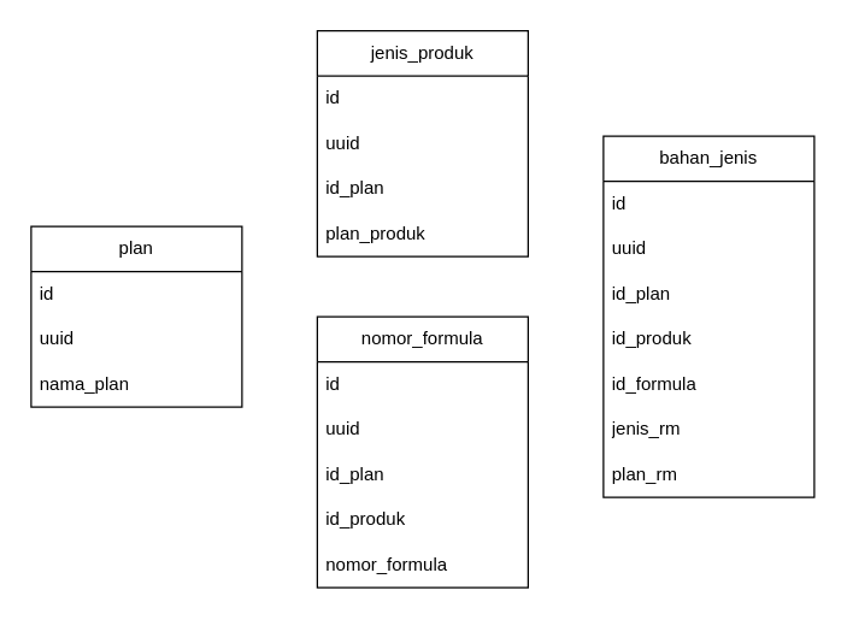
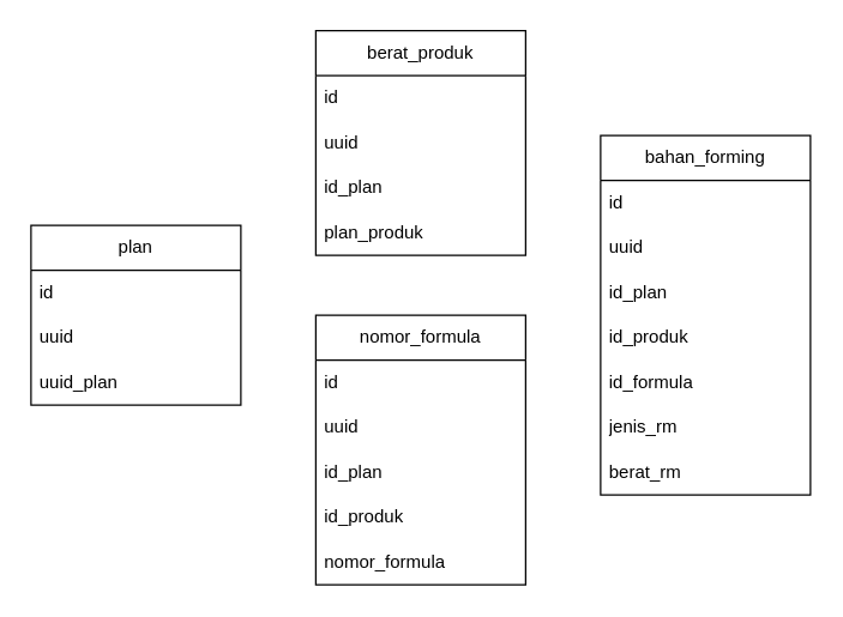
  <mxCell id="0" />
  <mxCell id="1" parent="0" />
  <mxCell id="2" value="plan" style="swimlane;fontStyle=0;childLayout=stackLayout;horizontal=1;startSize=30;horizontalStack=0;resizeParent=1;resizeParentMax=0;resizeLast=0;collapsible=1;marginBottom=0;whiteSpace=wrap;html=1;" vertex="1" parent="1"><mxGeometry x="20" y="150" width="140" height="120" as="geometry" /></mxCell>
  <mxCell id="3" value="id" style="text;strokeColor=none;fillColor=none;align=left;verticalAlign=middle;spacingLeft=4;spacingRight=4;overflow=hidden;points=[[0,0.5],[1,0.5]];portConstraint=eastwest;rotatable=0;whiteSpace=wrap;html=1;" vertex="1" parent="2"><mxGeometry y="30" width="140" height="30" as="geometry" /></mxCell>
  <mxCell id="4" value="uuid" style="text;strokeColor=none;fillColor=none;align=left;verticalAlign=middle;spacingLeft=4;spacingRight=4;overflow=hidden;points=[[0,0.5],[1,0.5]];portConstraint=eastwest;rotatable=0;whiteSpace=wrap;html=1;" vertex="1" parent="2"><mxGeometry y="60" width="140" height="30" as="geometry" /></mxCell>
- <mxCell id="5" value="nama_plan" style="text;strokeColor=none;fillColor=none;align=left;verticalAlign=middle;spacingLeft=4;spacingRight=4;overflow=hidden;points=[[0,0.5],[1,0.5]];portConstraint=eastwest;rotatable=0;whiteSpace=wrap;html=1;" vertex="1" parent="2"><mxGeometry y="90" width="140" height="30" as="geometry" /></mxCell>
+ <mxCell id="5" value="uuid_plan" style="text;strokeColor=none;fillColor=none;align=left;verticalAlign=middle;spacingLeft=4;spacingRight=4;overflow=hidden;points=[[0,0.5],[1,0.5]];portConstraint=eastwest;rotatable=0;whiteSpace=wrap;html=1;" vertex="1" parent="2"><mxGeometry y="90" width="140" height="30" as="geometry" /></mxCell>
  <mxCell id="6" value="nomor_formula" style="swimlane;fontStyle=0;childLayout=stackLayout;horizontal=1;startSize=30;horizontalStack=0;resizeParent=1;resizeParentMax=0;resizeLast=0;collapsible=1;marginBottom=0;whiteSpace=wrap;html=1;" vertex="1" parent="1"><mxGeometry x="210" y="210" width="140" height="180" as="geometry" /></mxCell>
  <mxCell id="7" value="id" style="text;strokeColor=none;fillColor=none;align=left;verticalAlign=middle;spacingLeft=4;spacingRight=4;overflow=hidden;points=[[0,0.5],[1,0.5]];portConstraint=eastwest;rotatable=0;whiteSpace=wrap;html=1;" vertex="1" parent="6"><mxGeometry y="30" width="140" height="30" as="geometry" /></mxCell>
  <mxCell id="8" value="uuid" style="text;strokeColor=none;fillColor=none;align=left;verticalAlign=middle;spacingLeft=4;spacingRight=4;overflow=hidden;points=[[0,0.5],[1,0.5]];portConstraint=eastwest;rotatable=0;whiteSpace=wrap;html=1;" vertex="1" parent="6"><mxGeometry y="60" width="140" height="30" as="geometry" /></mxCell>
  <mxCell id="9" value="id_plan" style="text;strokeColor=none;fillColor=none;align=left;verticalAlign=middle;spacingLeft=4;spacingRight=4;overflow=hidden;points=[[0,0.5],[1,0.5]];portConstraint=eastwest;rotatable=0;whiteSpace=wrap;html=1;" vertex="1" parent="6"><mxGeometry y="90" width="140" height="30" as="geometry" /></mxCell>
  <mxCell id="10" value="id_produk" style="text;strokeColor=none;fillColor=none;align=left;verticalAlign=middle;spacingLeft=4;spacingRight=4;overflow=hidden;points=[[0,0.5],[1,0.5]];portConstraint=eastwest;rotatable=0;whiteSpace=wrap;html=1;" vertex="1" parent="6"><mxGeometry y="120" width="140" height="30" as="geometry" /></mxCell>
  <mxCell id="11" value="nomor_formula" style="text;strokeColor=none;fillColor=none;align=left;verticalAlign=middle;spacingLeft=4;spacingRight=4;overflow=hidden;points=[[0,0.5],[1,0.5]];portConstraint=eastwest;rotatable=0;whiteSpace=wrap;html=1;" vertex="1" parent="6"><mxGeometry y="150" width="140" height="30" as="geometry" /></mxCell>
- <mxCell id="12" value="jenis_produk" style="swimlane;fontStyle=0;childLayout=stackLayout;horizontal=1;startSize=30;horizontalStack=0;resizeParent=1;resizeParentMax=0;resizeLast=0;collapsible=1;marginBottom=0;whiteSpace=wrap;html=1;" vertex="1" parent="1"><mxGeometry x="210" y="20" width="140" height="150" as="geometry" /></mxCell>
+ <mxCell id="12" value="berat_produk" style="swimlane;fontStyle=0;childLayout=stackLayout;horizontal=1;startSize=30;horizontalStack=0;resizeParent=1;resizeParentMax=0;resizeLast=0;collapsible=1;marginBottom=0;whiteSpace=wrap;html=1;" vertex="1" parent="1"><mxGeometry x="210" y="20" width="140" height="150" as="geometry" /></mxCell>
  <mxCell id="13" value="id" style="text;strokeColor=none;fillColor=none;align=left;verticalAlign=middle;spacingLeft=4;spacingRight=4;overflow=hidden;points=[[0,0.5],[1,0.5]];portConstraint=eastwest;rotatable=0;whiteSpace=wrap;html=1;" vertex="1" parent="12"><mxGeometry y="30" width="140" height="30" as="geometry" /></mxCell>
  <mxCell id="14" value="uuid" style="text;strokeColor=none;fillColor=none;align=left;verticalAlign=middle;spacingLeft=4;spacingRight=4;overflow=hidden;points=[[0,0.5],[1,0.5]];portConstraint=eastwest;rotatable=0;whiteSpace=wrap;html=1;" vertex="1" parent="12"><mxGeometry y="60" width="140" height="30" as="geometry" /></mxCell>
  <mxCell id="15" value="id_plan" style="text;strokeColor=none;fillColor=none;align=left;verticalAlign=middle;spacingLeft=4;spacingRight=4;overflow=hidden;points=[[0,0.5],[1,0.5]];portConstraint=eastwest;rotatable=0;whiteSpace=wrap;html=1;" vertex="1" parent="12"><mxGeometry y="90" width="140" height="30" as="geometry" /></mxCell>
  <mxCell id="16" value="plan_produk" style="text;strokeColor=none;fillColor=none;align=left;verticalAlign=middle;spacingLeft=4;spacingRight=4;overflow=hidden;points=[[0,0.5],[1,0.5]];portConstraint=eastwest;rotatable=0;whiteSpace=wrap;html=1;" vertex="1" parent="12"><mxGeometry y="120" width="140" height="30" as="geometry" /></mxCell>
- <mxCell id="17" value="bahan_jenis" style="swimlane;fontStyle=0;childLayout=stackLayout;horizontal=1;startSize=30;horizontalStack=0;resizeParent=1;resizeParentMax=0;resizeLast=0;collapsible=1;marginBottom=0;whiteSpace=wrap;html=1;" vertex="1" parent="1"><mxGeometry x="400" y="90" width="140" height="240" as="geometry"><mxRectangle x="500" y="130" width="120" height="30" as="alternateBounds" /></mxGeometry></mxCell>
+ <mxCell id="17" value="bahan_forming" style="swimlane;fontStyle=0;childLayout=stackLayout;horizontal=1;startSize=30;horizontalStack=0;resizeParent=1;resizeParentMax=0;resizeLast=0;collapsible=1;marginBottom=0;whiteSpace=wrap;html=1;" vertex="1" parent="1"><mxGeometry x="400" y="90" width="140" height="240" as="geometry"><mxRectangle x="500" y="130" width="120" height="30" as="alternateBounds" /></mxGeometry></mxCell>
  <mxCell id="18" value="id" style="text;strokeColor=none;fillColor=none;align=left;verticalAlign=middle;spacingLeft=4;spacingRight=4;overflow=hidden;points=[[0,0.5],[1,0.5]];portConstraint=eastwest;rotatable=0;whiteSpace=wrap;html=1;" vertex="1" parent="17"><mxGeometry y="30" width="140" height="30" as="geometry" /></mxCell>
  <mxCell id="19" value="uuid" style="text;strokeColor=none;fillColor=none;align=left;verticalAlign=middle;spacingLeft=4;spacingRight=4;overflow=hidden;points=[[0,0.5],[1,0.5]];portConstraint=eastwest;rotatable=0;whiteSpace=wrap;html=1;" vertex="1" parent="17"><mxGeometry y="60" width="140" height="30" as="geometry" /></mxCell>
  <mxCell id="20" value="id_plan" style="text;strokeColor=none;fillColor=none;align=left;verticalAlign=middle;spacingLeft=4;spacingRight=4;overflow=hidden;points=[[0,0.5],[1,0.5]];portConstraint=eastwest;rotatable=0;whiteSpace=wrap;html=1;" vertex="1" parent="17"><mxGeometry y="90" width="140" height="30" as="geometry" /></mxCell>
  <mxCell id="21" value="id_produk" style="text;strokeColor=none;fillColor=none;align=left;verticalAlign=middle;spacingLeft=4;spacingRight=4;overflow=hidden;points=[[0,0.5],[1,0.5]];portConstraint=eastwest;rotatable=0;whiteSpace=wrap;html=1;" vertex="1" parent="17"><mxGeometry y="120" width="140" height="30" as="geometry" /></mxCell>
  <mxCell id="22" value="id_formula" style="text;strokeColor=none;fillColor=none;align=left;verticalAlign=middle;spacingLeft=4;spacingRight=4;overflow=hidden;points=[[0,0.5],[1,0.5]];portConstraint=eastwest;rotatable=0;whiteSpace=wrap;html=1;" vertex="1" parent="17"><mxGeometry y="150" width="140" height="30" as="geometry" /></mxCell>
  <mxCell id="23" value="jenis_rm" style="text;strokeColor=none;fillColor=none;align=left;verticalAlign=middle;spacingLeft=4;spacingRight=4;overflow=hidden;points=[[0,0.5],[1,0.5]];portConstraint=eastwest;rotatable=0;whiteSpace=wrap;html=1;" vertex="1" parent="17"><mxGeometry y="180" width="140" height="30" as="geometry" /></mxCell>
- <mxCell id="24" value="plan_rm" style="text;strokeColor=none;fillColor=none;align=left;verticalAlign=middle;spacingLeft=4;spacingRight=4;overflow=hidden;points=[[0,0.5],[1,0.5]];portConstraint=eastwest;rotatable=0;whiteSpace=wrap;html=1;" vertex="1" parent="17"><mxGeometry y="210" width="140" height="30" as="geometry" /></mxCell>
+ <mxCell id="24" value="berat_rm" style="text;strokeColor=none;fillColor=none;align=left;verticalAlign=middle;spacingLeft=4;spacingRight=4;overflow=hidden;points=[[0,0.5],[1,0.5]];portConstraint=eastwest;rotatable=0;whiteSpace=wrap;html=1;" vertex="1" parent="17"><mxGeometry y="210" width="140" height="30" as="geometry" /></mxCell>
